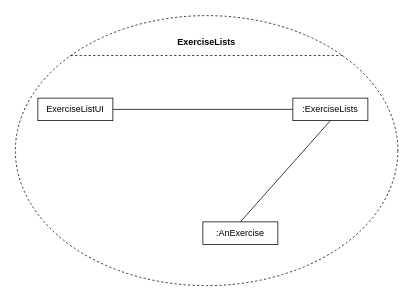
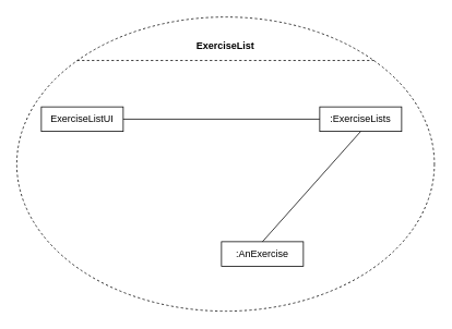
  <mxCell id="0" />
  <mxCell id="1" parent="0" />
  <mxCell id="2" value="" style="shape=ellipse;container=1;horizontal=1;horizontalStack=0;resizeParent=1;resizeParentMax=0;resizeLast=0;html=1;dashed=1;collapsible=0;" vertex="1" parent="1"><mxGeometry x="20" y="20" width="510" height="360" as="geometry" /></mxCell>
- <mxCell id="3" value="&lt;b&gt;ExerciseLists&lt;/b&gt;" style="html=1;strokeColor=none;fillColor=none;align=center;verticalAlign=middle;spacingLeft=4;spacingRight=4;rotatable=0;points=[[0,0.5],[1,0.5]];resizeWidth=1;whiteSpace=wrap;" vertex="1" parent="2"><mxGeometry y="12.522" width="510" height="46.957" as="geometry" /></mxCell>
+ <mxCell id="3" value="&lt;b&gt;ExerciseList&lt;/b&gt;" style="html=1;strokeColor=none;fillColor=none;align=center;verticalAlign=middle;spacingLeft=4;spacingRight=4;rotatable=0;points=[[0,0.5],[1,0.5]];resizeWidth=1;whiteSpace=wrap;" vertex="1" parent="2"><mxGeometry y="12.522" width="510" height="46.957" as="geometry" /></mxCell>
  <mxCell id="4" value="" style="line;strokeWidth=1;fillColor=none;rotatable=0;labelPosition=right;points=[];portConstraint=eastwest;dashed=1;resizeWidth=1;" vertex="1" parent="2"><mxGeometry x="73.667" y="46.957" width="362.667" height="12.522" as="geometry" /></mxCell>
  <mxCell id="5" value="ExerciseListUI" style="html=1;align=center;verticalAlign=middle;rotatable=0;whiteSpace=wrap;" vertex="1" parent="2"><mxGeometry width="100" height="30" relative="1" as="geometry"><mxPoint x="30" y="110" as="offset" /></mxGeometry></mxCell>
  <mxCell id="6" value="" style="edgeStyle=none;endArrow=none;verticalAlign=middle;labelBackgroundColor=none;endSize=12;html=1;align=left;endFill=0;spacingLeft=4;rounded=0;exitX=1;exitY=0.5;exitDx=0;exitDy=0;entryX=0;entryY=0.5;entryDx=0;entryDy=0;" edge="1" parent="2" source="5"><mxGeometry x="0.564" y="93" relative="1" as="geometry"><mxPoint x="370" y="125" as="targetPoint" /><mxPoint as="offset" /></mxGeometry></mxCell>
  <mxCell id="7" value=":AnExercise" style="html=1;align=center;verticalAlign=middle;rotatable=0;whiteSpace=wrap;" vertex="1" parent="2"><mxGeometry x="250" y="275" width="100" height="30" as="geometry" /></mxCell>
  <mxCell id="8" value=":ExerciseLists" style="html=1;align=center;verticalAlign=middle;rotatable=0;whiteSpace=wrap;" vertex="1" parent="2"><mxGeometry x="370" y="110" width="100" height="30" as="geometry" /></mxCell>
  <mxCell id="9" value="" style="edgeStyle=none;endArrow=none;verticalAlign=middle;labelBackgroundColor=none;endSize=12;html=1;align=left;endFill=0;spacingLeft=4;rounded=0;exitX=0.5;exitY=0;exitDx=0;exitDy=0;entryX=0.5;entryY=1;entryDx=0;entryDy=0;" edge="1" parent="2" source="7"><mxGeometry x="0.564" y="93" relative="1" as="geometry"><mxPoint x="170" y="135" as="sourcePoint" /><mxPoint x="420" y="140" as="targetPoint" /><mxPoint as="offset" /></mxGeometry></mxCell>
